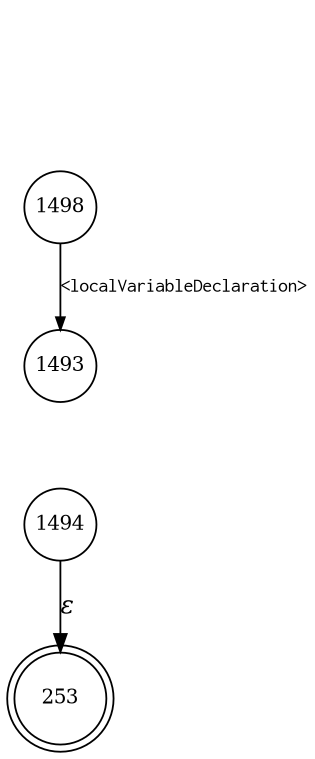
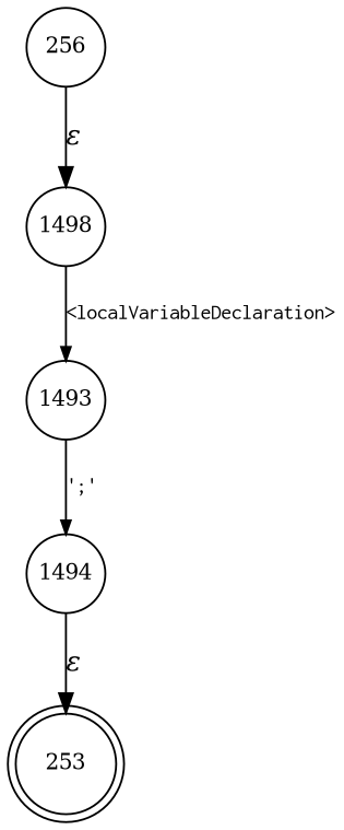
  digraph {
    rankdir=TB
    node [fixedsize=true fontsize=11 shape=circle peripheries=1]
    edge [fontname="Times-Italic"]
    n1 [label=253 shape=doublecircle width=.6 peripheries=""]
+   n2 [label=256 width=.55]
    n3 [label=1498 width=.55]
    n4 [label=1493 width=.55]
    n5 [label=1494 width=.55]
+   n2 -> n3 [label="&epsilon;"]
    n3 -> n4 [arrowhead=normal arrowsize=.7 fontname=Courier fontsize=11 label="<localVariableDeclaration>"]
+   n4 -> n5 [arrowhead=normal arrowsize=.7 fontname=Courier fontsize=11 label="';'"]
    n5 -> n1 [label="&epsilon;"]
  }
